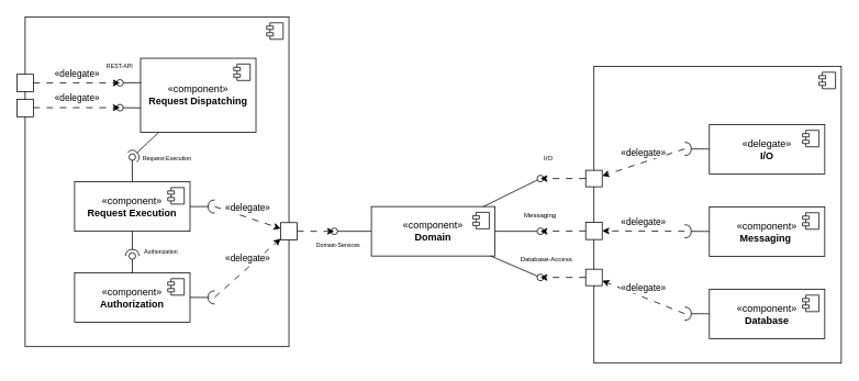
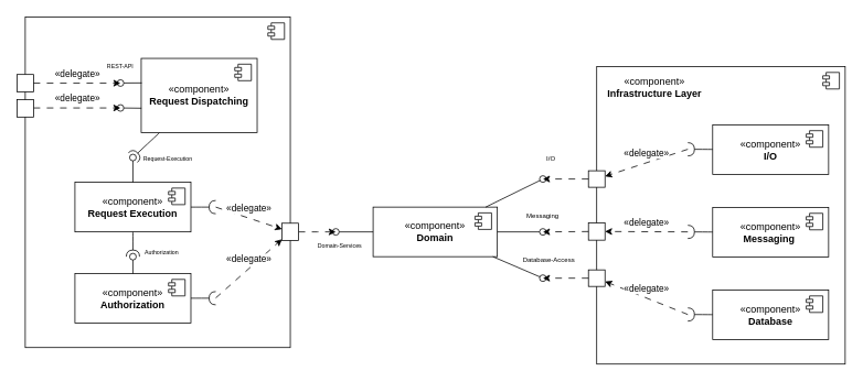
  <mxCell id="0" />
  <mxCell id="1" parent="0" />
  <mxCell id="2" value="" style="html=1;dropTarget=0;whiteSpace=wrap;" vertex="1" parent="1"><mxGeometry x="30" y="20" width="320" height="400" as="geometry" /></mxCell>
  <mxCell id="3" value="" style="shape=module;jettyWidth=8;jettyHeight=4;" vertex="1" parent="2"><mxGeometry x="1" width="20" height="20" relative="1" as="geometry"><mxPoint x="-27" y="7" as="offset" /></mxGeometry></mxCell>
  <mxCell id="4" value="" style="html=1;dropTarget=0;whiteSpace=wrap;" vertex="1" parent="1"><mxGeometry x="720" y="80" width="300" height="360" as="geometry" /></mxCell>
  <mxCell id="5" value="" style="shape=module;jettyWidth=8;jettyHeight=4;" vertex="1" parent="4"><mxGeometry x="1" width="20" height="20" relative="1" as="geometry"><mxPoint x="-27" y="7" as="offset" /></mxGeometry></mxCell>
  <mxCell id="6" value="«component»&lt;br&gt;&lt;b&gt;Domain&lt;/b&gt;" style="html=1;dropTarget=0;whiteSpace=wrap;" vertex="1" parent="1"><mxGeometry x="450" y="250" width="150" height="60" as="geometry" /></mxCell>
  <mxCell id="7" value="" style="shape=module;jettyWidth=8;jettyHeight=4;" vertex="1" parent="6"><mxGeometry x="1" width="20" height="20" relative="1" as="geometry"><mxPoint x="-27" y="7" as="offset" /></mxGeometry></mxCell>
  <mxCell id="8" value="" style="html=1;verticalAlign=bottom;labelBackgroundColor=none;endArrow=oval;endFill=0;endSize=8;rounded=0;" edge="1" parent="1" source="6"><mxGeometry width="160" relative="1" as="geometry"><mxPoint x="630" y="294.75" as="sourcePoint" /><mxPoint x="655" y="216" as="targetPoint" /></mxGeometry></mxCell>
  <mxCell id="9" value="" style="html=1;verticalAlign=bottom;labelBackgroundColor=none;endArrow=oval;endFill=0;endSize=8;rounded=0;" edge="1" parent="1" source="6"><mxGeometry width="160" relative="1" as="geometry"><mxPoint x="450" y="294.75" as="sourcePoint" /><mxPoint x="405" y="280" as="targetPoint" /></mxGeometry></mxCell>
  <mxCell id="10" value="Domain-Services" style="text;html=1;align=center;verticalAlign=middle;whiteSpace=wrap;rounded=0;fontSize=7;" vertex="1" parent="1"><mxGeometry x="380" y="286" width="60" height="24" as="geometry" /></mxCell>
  <mxCell id="11" value="&lt;div&gt;«component»&lt;/div&gt;&lt;div&gt;&lt;b&gt;Database&lt;/b&gt;&lt;/div&gt;" style="html=1;dropTarget=0;whiteSpace=wrap;" vertex="1" parent="1"><mxGeometry x="860" y="350.5" width="140" height="60" as="geometry" /></mxCell>
  <mxCell id="12" value="" style="shape=module;jettyWidth=8;jettyHeight=4;" vertex="1" parent="11"><mxGeometry x="1" width="20" height="20" relative="1" as="geometry"><mxPoint x="-27" y="7" as="offset" /></mxGeometry></mxCell>
  <mxCell id="13" value="" style="rounded=0;orthogonalLoop=1;jettySize=auto;html=1;endArrow=halfCircle;endFill=0;endSize=6;strokeWidth=1;sketch=0;fontSize=12;curved=1;" edge="1" parent="1" source="11"><mxGeometry relative="1" as="geometry"><mxPoint x="830" y="330" as="sourcePoint" /><mxPoint x="830" y="380" as="targetPoint" /></mxGeometry></mxCell>
- <mxCell id="14" value="«delegate»&lt;br&gt;&lt;div&gt;&lt;b&gt;I/O&lt;/b&gt;&lt;/div&gt;" style="html=1;dropTarget=0;whiteSpace=wrap;" vertex="1" parent="1"><mxGeometry x="860" y="150.5" width="140" height="60" as="geometry" /></mxCell>
+ <mxCell id="14" value="«component»&lt;br&gt;&lt;div&gt;&lt;b&gt;I/O&lt;/b&gt;&lt;/div&gt;" style="html=1;dropTarget=0;whiteSpace=wrap;" vertex="1" parent="1"><mxGeometry x="860" y="150.5" width="140" height="60" as="geometry" /></mxCell>
  <mxCell id="15" value="" style="shape=module;jettyWidth=8;jettyHeight=4;" vertex="1" parent="14"><mxGeometry x="1" width="20" height="20" relative="1" as="geometry"><mxPoint x="-27" y="7" as="offset" /></mxGeometry></mxCell>
  <mxCell id="16" value="" style="rounded=0;orthogonalLoop=1;jettySize=auto;html=1;endArrow=halfCircle;endFill=0;endSize=6;strokeWidth=1;sketch=0;fontSize=12;curved=1;" edge="1" parent="1" source="14"><mxGeometry relative="1" as="geometry"><mxPoint x="820" y="320" as="sourcePoint" /><mxPoint x="830" y="180" as="targetPoint" /></mxGeometry></mxCell>
  <mxCell id="17" value="«component»&lt;br&gt;&lt;b&gt;Messaging&amp;nbsp;&lt;/b&gt;" style="html=1;dropTarget=0;whiteSpace=wrap;" vertex="1" parent="1"><mxGeometry x="860" y="250.5" width="140" height="60" as="geometry" /></mxCell>
  <mxCell id="18" value="" style="shape=module;jettyWidth=8;jettyHeight=4;" vertex="1" parent="17"><mxGeometry x="1" width="20" height="20" relative="1" as="geometry"><mxPoint x="-27" y="7" as="offset" /></mxGeometry></mxCell>
  <mxCell id="19" value="" style="rounded=0;orthogonalLoop=1;jettySize=auto;html=1;endArrow=halfCircle;endFill=0;endSize=6;strokeWidth=1;sketch=0;fontSize=12;curved=1;" edge="1" parent="1" source="17"><mxGeometry relative="1" as="geometry"><mxPoint x="848" y="220" as="sourcePoint" /><mxPoint x="830" y="280" as="targetPoint" /></mxGeometry></mxCell>
  <mxCell id="20" value="" style="html=1;rounded=0;" vertex="1" parent="1"><mxGeometry x="710" y="269" width="20" height="21" as="geometry" /></mxCell>
  <mxCell id="21" value="«delegate»" style="rounded=0;orthogonalLoop=1;jettySize=auto;html=1;dashed=1;dashPattern=8 8;spacingBottom=22;" edge="1" parent="1" target="56"><mxGeometry relative="1" as="geometry"><mxPoint x="650" y="290" as="targetPoint" /><mxPoint x="830" y="180" as="sourcePoint" /></mxGeometry></mxCell>
  <mxCell id="22" value="«delegate»" style="rounded=0;orthogonalLoop=1;jettySize=auto;html=1;dashed=1;dashPattern=8 8;spacingBottom=22;" edge="1" parent="1" target="20"><mxGeometry relative="1" as="geometry"><mxPoint x="735" y="280" as="targetPoint" /><mxPoint x="830" y="280" as="sourcePoint" /></mxGeometry></mxCell>
  <mxCell id="23" value="«delegate»" style="rounded=0;orthogonalLoop=1;jettySize=auto;html=1;dashed=1;dashPattern=8 8;spacingBottom=22;" edge="1" parent="1" target="55"><mxGeometry relative="1" as="geometry"><mxPoint x="740" y="290" as="targetPoint" /><mxPoint x="830" y="380" as="sourcePoint" /></mxGeometry></mxCell>
+ <mxCell id="24" value="«component»&lt;br&gt;&lt;b&gt;Infrastructure Layer&lt;/b&gt;" style="text;html=1;align=center;verticalAlign=middle;whiteSpace=wrap;rounded=0;" vertex="1" parent="1"><mxGeometry x="720" y="80" width="140" height="50" as="geometry" /></mxCell>
  <mxCell id="25" value="&lt;div&gt;«component»&lt;b&gt;&lt;br&gt;&lt;/b&gt;&lt;/div&gt;&lt;div&gt;&lt;b&gt;Request Dispatching&lt;/b&gt;&lt;/div&gt;" style="html=1;dropTarget=0;whiteSpace=wrap;" vertex="1" parent="1"><mxGeometry x="170" y="70" width="140" height="90" as="geometry" /></mxCell>
  <mxCell id="26" value="" style="shape=module;jettyWidth=8;jettyHeight=4;" vertex="1" parent="25"><mxGeometry x="1" width="20" height="20" relative="1" as="geometry"><mxPoint x="-27" y="7" as="offset" /></mxGeometry></mxCell>
  <mxCell id="27" value="&lt;div&gt;«component»&lt;b&gt;&lt;br&gt;&lt;/b&gt;&lt;/div&gt;&lt;div&gt;&lt;b&gt;Request Execution&lt;/b&gt;&lt;/div&gt;" style="html=1;dropTarget=0;whiteSpace=wrap;" vertex="1" parent="1"><mxGeometry x="90" y="220" width="140" height="60" as="geometry" /></mxCell>
  <mxCell id="28" value="" style="shape=module;jettyWidth=8;jettyHeight=4;" vertex="1" parent="27"><mxGeometry x="1" width="20" height="20" relative="1" as="geometry"><mxPoint x="-27" y="7" as="offset" /></mxGeometry></mxCell>
  <mxCell id="29" value="" style="edgeStyle=orthogonalEdgeStyle;rounded=0;orthogonalLoop=1;jettySize=auto;html=1;dashed=1;dashPattern=8 8;spacingBottom=22;" edge="1" parent="1" source="30"><mxGeometry relative="1" as="geometry"><mxPoint x="405" y="280" as="targetPoint" /></mxGeometry></mxCell>
  <mxCell id="30" value="" style="html=1;rounded=0;" vertex="1" parent="1"><mxGeometry x="340" y="269.5" width="20" height="21" as="geometry" /></mxCell>
  <mxCell id="31" value="" style="rounded=0;orthogonalLoop=1;jettySize=auto;html=1;endArrow=halfCircle;endFill=0;endSize=6;strokeWidth=1;sketch=0;fontSize=12;curved=1;" edge="1" parent="1" source="27"><mxGeometry relative="1" as="geometry"><mxPoint x="290" y="285.52" as="sourcePoint" /><mxPoint x="260" y="250" as="targetPoint" /></mxGeometry></mxCell>
  <mxCell id="32" value="«delegate»" style="rounded=0;orthogonalLoop=1;jettySize=auto;html=1;dashed=1;dashPattern=8 8;spacingBottom=22;" edge="1" parent="1" target="30"><mxGeometry relative="1" as="geometry"><mxPoint x="320" y="300" as="targetPoint" /><mxPoint x="260" y="250" as="sourcePoint" /></mxGeometry></mxCell>
  <mxCell id="33" value="" style="html=1;verticalAlign=bottom;labelBackgroundColor=none;endArrow=oval;endFill=0;endSize=8;rounded=0;" edge="1" parent="1" source="27"><mxGeometry width="160" relative="1" as="geometry"><mxPoint x="250" y="190" as="sourcePoint" /><mxPoint x="160" y="190" as="targetPoint" /></mxGeometry></mxCell>
  <mxCell id="34" value="" style="rounded=0;orthogonalLoop=1;jettySize=auto;html=1;endArrow=halfCircle;endFill=0;endSize=6;strokeWidth=1;sketch=0;fontSize=12;curved=1;" edge="1" parent="1" source="25"><mxGeometry relative="1" as="geometry"><mxPoint x="240" y="240" as="sourcePoint" /><mxPoint x="160" y="190" as="targetPoint" /></mxGeometry></mxCell>
  <mxCell id="35" value="Request-Execution" style="text;html=1;align=center;verticalAlign=middle;whiteSpace=wrap;rounded=0;fontSize=7;" vertex="1" parent="1"><mxGeometry x="170" y="180" width="65" height="24" as="geometry" /></mxCell>
  <mxCell id="36" value="&lt;div&gt;«component»&lt;b&gt;&lt;br&gt;&lt;/b&gt;&lt;/div&gt;&lt;div&gt;&lt;b&gt;Authorization&lt;/b&gt;&lt;/div&gt;" style="html=1;dropTarget=0;whiteSpace=wrap;" vertex="1" parent="1"><mxGeometry x="90" y="330.5" width="140" height="60" as="geometry" /></mxCell>
  <mxCell id="37" value="" style="shape=module;jettyWidth=8;jettyHeight=4;" vertex="1" parent="36"><mxGeometry x="1" width="20" height="20" relative="1" as="geometry"><mxPoint x="-27" y="7" as="offset" /></mxGeometry></mxCell>
  <mxCell id="38" value="" style="rounded=0;orthogonalLoop=1;jettySize=auto;html=1;endArrow=halfCircle;endFill=0;endSize=6;strokeWidth=1;sketch=0;fontSize=12;curved=1;" edge="1" parent="1"><mxGeometry relative="1" as="geometry"><mxPoint x="230" y="360.26" as="sourcePoint" /><mxPoint x="260" y="360.26" as="targetPoint" /></mxGeometry></mxCell>
  <mxCell id="39" value="«delegate»" style="rounded=0;orthogonalLoop=1;jettySize=auto;html=1;dashed=1;dashPattern=8 8;spacingBottom=22;" edge="1" parent="1" target="30"><mxGeometry relative="1" as="geometry"><mxPoint x="350" y="284" as="targetPoint" /><mxPoint x="260" y="360" as="sourcePoint" /></mxGeometry></mxCell>
  <mxCell id="40" value="" style="html=1;verticalAlign=bottom;labelBackgroundColor=none;endArrow=oval;endFill=0;endSize=8;rounded=0;" edge="1" parent="1" source="36"><mxGeometry width="160" relative="1" as="geometry"><mxPoint x="210" y="301" as="sourcePoint" /><mxPoint x="160" y="310" as="targetPoint" /></mxGeometry></mxCell>
  <mxCell id="41" value="" style="rounded=0;orthogonalLoop=1;jettySize=auto;html=1;endArrow=halfCircle;endFill=0;endSize=6;strokeWidth=1;sketch=0;fontSize=12;curved=1;" edge="1" parent="1" source="27"><mxGeometry relative="1" as="geometry"><mxPoint x="170" y="160" as="sourcePoint" /><mxPoint x="160" y="310" as="targetPoint" /></mxGeometry></mxCell>
  <mxCell id="42" value="Authorization" style="text;html=1;align=center;verticalAlign=middle;whiteSpace=wrap;rounded=0;fontSize=7;" vertex="1" parent="1"><mxGeometry x="170" y="294" width="50" height="24" as="geometry" /></mxCell>
  <mxCell id="43" value="" style="html=1;rounded=0;" vertex="1" parent="1"><mxGeometry x="20" y="89.5" width="20" height="21" as="geometry" /></mxCell>
  <mxCell id="44" value="" style="html=1;verticalAlign=bottom;labelBackgroundColor=none;endArrow=oval;endFill=0;endSize=8;rounded=0;exitX=0.005;exitY=0.33;exitDx=0;exitDy=0;exitPerimeter=0;" edge="1" parent="1" source="25"><mxGeometry width="160" relative="1" as="geometry"><mxPoint x="160" y="99.83" as="sourcePoint" /><mxPoint x="145" y="99.83" as="targetPoint" /></mxGeometry></mxCell>
  <mxCell id="45" value="«delegate»" style="rounded=0;orthogonalLoop=1;jettySize=auto;html=1;dashed=1;dashPattern=8 8;spacingBottom=22;" edge="1" parent="1" source="43"><mxGeometry relative="1" as="geometry"><mxPoint x="145" y="100" as="targetPoint" /><mxPoint x="270" y="240" as="sourcePoint" /></mxGeometry></mxCell>
  <mxCell id="46" value="REST-API" style="text;html=1;align=center;verticalAlign=middle;whiteSpace=wrap;rounded=0;fontSize=7;" vertex="1" parent="1"><mxGeometry x="125" y="70" width="40" height="20" as="geometry" /></mxCell>
  <mxCell id="47" value="" style="html=1;verticalAlign=bottom;labelBackgroundColor=none;endArrow=oval;endFill=0;endSize=8;rounded=0;exitX=0.002;exitY=0.67;exitDx=0;exitDy=0;exitPerimeter=0;" edge="1" parent="1" source="25"><mxGeometry width="160" relative="1" as="geometry"><mxPoint x="160" y="130" as="sourcePoint" /><mxPoint x="145" y="130" as="targetPoint" /></mxGeometry></mxCell>
  <mxCell id="48" value="«delegate»" style="rounded=0;orthogonalLoop=1;jettySize=auto;html=1;dashed=1;dashPattern=8 8;spacingBottom=22;" edge="1" parent="1"><mxGeometry relative="1" as="geometry"><mxPoint x="145" y="130" as="targetPoint" /><mxPoint x="40" y="130" as="sourcePoint" /></mxGeometry></mxCell>
  <mxCell id="49" value="" style="html=1;rounded=0;" vertex="1" parent="1"><mxGeometry x="20" y="120" width="20" height="21" as="geometry" /></mxCell>
  <mxCell id="50" value="I/O" style="text;html=1;align=center;verticalAlign=middle;whiteSpace=wrap;rounded=0;fontSize=8;" vertex="1" parent="1"><mxGeometry x="635" y="180" width="60" height="24" as="geometry" /></mxCell>
  <mxCell id="51" value="Messaging" style="text;html=1;align=center;verticalAlign=middle;whiteSpace=wrap;rounded=0;fontSize=8;" vertex="1" parent="1"><mxGeometry x="625" y="248" width="60" height="24" as="geometry" /></mxCell>
  <mxCell id="52" value="Database-Access" style="text;html=1;align=center;verticalAlign=middle;whiteSpace=wrap;rounded=0;fontSize=8;" vertex="1" parent="1"><mxGeometry x="630" y="302" width="65" height="24" as="geometry" /></mxCell>
  <mxCell id="53" value="" style="html=1;verticalAlign=bottom;labelBackgroundColor=none;endArrow=oval;endFill=0;endSize=8;rounded=0;" edge="1" parent="1" source="6"><mxGeometry width="160" relative="1" as="geometry"><mxPoint x="610" y="290" as="sourcePoint" /><mxPoint x="655" y="280" as="targetPoint" /></mxGeometry></mxCell>
  <mxCell id="54" value="" style="html=1;verticalAlign=bottom;labelBackgroundColor=none;endArrow=oval;endFill=0;endSize=8;rounded=0;" edge="1" parent="1" source="6"><mxGeometry width="160" relative="1" as="geometry"><mxPoint x="610" y="290" as="sourcePoint" /><mxPoint x="655" y="336" as="targetPoint" /></mxGeometry></mxCell>
  <mxCell id="55" value="" style="html=1;rounded=0;" vertex="1" parent="1"><mxGeometry x="710" y="326" width="20" height="20" as="geometry" /></mxCell>
  <mxCell id="56" value="" style="html=1;rounded=0;" vertex="1" parent="1"><mxGeometry x="710" y="206" width="20" height="20" as="geometry" /></mxCell>
  <mxCell id="57" value="" style="rounded=0;orthogonalLoop=1;jettySize=auto;html=1;dashed=1;dashPattern=8 8;spacingBottom=22;" edge="1" parent="1" source="56"><mxGeometry relative="1" as="geometry"><mxPoint x="655" y="216" as="targetPoint" /><mxPoint x="840" y="190" as="sourcePoint" /></mxGeometry></mxCell>
  <mxCell id="58" value="" style="rounded=0;orthogonalLoop=1;jettySize=auto;html=1;dashed=1;dashPattern=8 8;spacingBottom=22;" edge="1" parent="1" source="20"><mxGeometry relative="1" as="geometry"><mxPoint x="655" y="280" as="targetPoint" /><mxPoint x="840" y="190" as="sourcePoint" /></mxGeometry></mxCell>
  <mxCell id="59" value="" style="rounded=0;orthogonalLoop=1;jettySize=auto;html=1;dashed=1;dashPattern=8 8;spacingBottom=22;" edge="1" parent="1" source="55"><mxGeometry relative="1" as="geometry"><mxPoint x="655" y="336" as="targetPoint" /><mxPoint x="840" y="190" as="sourcePoint" /></mxGeometry></mxCell>
